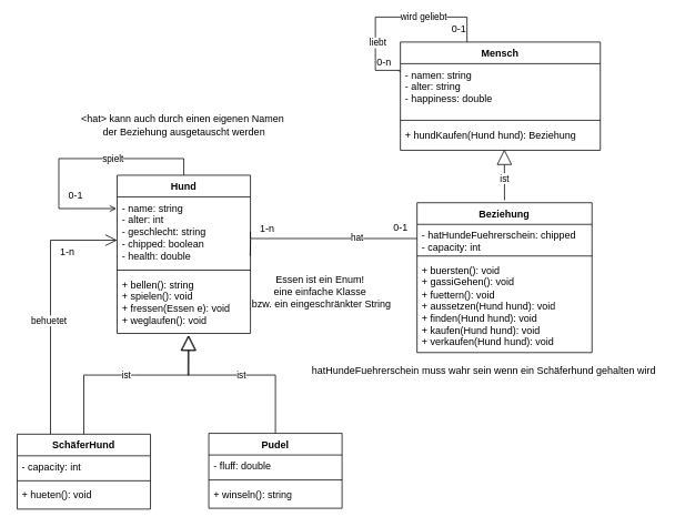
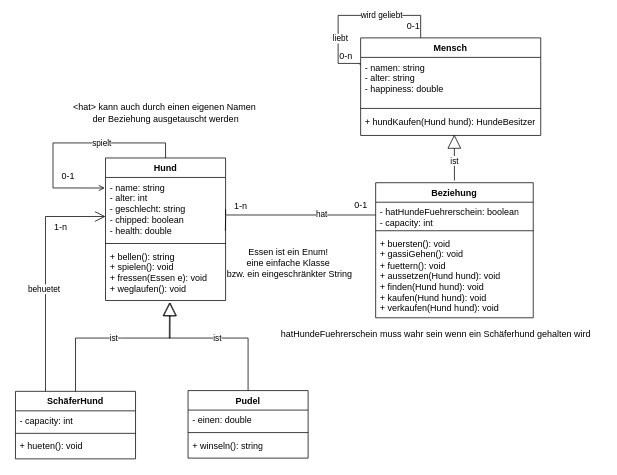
  <mxCell id="0" />
  <mxCell id="1" parent="0" />
  <mxCell id="2" value="Hund" style="swimlane;fontStyle=1;align=center;verticalAlign=top;childLayout=stackLayout;horizontal=1;startSize=26;horizontalStack=0;resizeParent=1;resizeParentMax=0;resizeLast=0;collapsible=1;marginBottom=0;whiteSpace=wrap;html=1;" parent="1" vertex="1"><mxGeometry x="140" y="210" width="160" height="190" as="geometry" /></mxCell>
  <mxCell id="3" value="- name: string&lt;div&gt;- alter: int&lt;/div&gt;&lt;div&gt;-&lt;span style=&quot;background-color: initial;&quot;&gt;&amp;nbsp;geschlecht: string&lt;/span&gt;&lt;div&gt;- chipped: boolean&lt;/div&gt;&lt;div&gt;- health: double&lt;/div&gt;&lt;/div&gt;" style="text;strokeColor=none;fillColor=none;align=left;verticalAlign=top;spacingLeft=4;spacingRight=4;overflow=hidden;rotatable=0;points=[[0,0.5],[1,0.5]];portConstraint=eastwest;whiteSpace=wrap;html=1;" parent="2" vertex="1"><mxGeometry y="26" width="160" height="84" as="geometry" /></mxCell>
  <mxCell id="4" value="" style="line;strokeWidth=1;fillColor=none;align=left;verticalAlign=middle;spacingTop=-1;spacingLeft=3;spacingRight=3;rotatable=0;labelPosition=right;points=[];portConstraint=eastwest;strokeColor=inherit;" parent="2" vertex="1"><mxGeometry y="110" width="160" height="8" as="geometry" /></mxCell>
  <mxCell id="5" value="+ bellen(): string&lt;div&gt;+ spielen(): void&lt;/div&gt;&lt;div&gt;+ fressen(Essen e): void&lt;/div&gt;&lt;div&gt;+ weglaufen(): void&lt;/div&gt;" style="text;strokeColor=none;fillColor=none;align=left;verticalAlign=top;spacingLeft=4;spacingRight=4;overflow=hidden;rotatable=0;points=[[0,0.5],[1,0.5]];portConstraint=eastwest;whiteSpace=wrap;html=1;" parent="2" vertex="1"><mxGeometry y="118" width="160" height="72" as="geometry" /></mxCell>
  <mxCell id="6" value="Mensch" style="swimlane;fontStyle=1;align=center;verticalAlign=top;childLayout=stackLayout;horizontal=1;startSize=26;horizontalStack=0;resizeParent=1;resizeParentMax=0;resizeLast=0;collapsible=1;marginBottom=0;whiteSpace=wrap;html=1;" parent="1" vertex="1"><mxGeometry x="480" y="50" width="240" height="130" as="geometry" /></mxCell>
  <mxCell id="7" value="&lt;div&gt;- namen: string&lt;/div&gt;&lt;div&gt;- alter: string&lt;/div&gt;&lt;div&gt;- happiness: double&lt;/div&gt;" style="text;strokeColor=none;fillColor=none;align=left;verticalAlign=top;spacingLeft=4;spacingRight=4;overflow=hidden;rotatable=0;points=[[0,0.5],[1,0.5]];portConstraint=eastwest;whiteSpace=wrap;html=1;" parent="6" vertex="1"><mxGeometry y="26" width="240" height="64" as="geometry" /></mxCell>
  <mxCell id="8" value="" style="line;strokeWidth=1;fillColor=none;align=left;verticalAlign=middle;spacingTop=-1;spacingLeft=3;spacingRight=3;rotatable=0;labelPosition=right;points=[];portConstraint=eastwest;strokeColor=inherit;" parent="6" vertex="1"><mxGeometry y="90" width="240" height="8" as="geometry" /></mxCell>
- <mxCell id="9" value="+ hundKaufen(Hund hund): Beziehung" style="text;strokeColor=none;fillColor=none;align=left;verticalAlign=top;spacingLeft=4;spacingRight=4;overflow=hidden;rotatable=0;points=[[0,0.5],[1,0.5]];portConstraint=eastwest;whiteSpace=wrap;html=1;" parent="6" vertex="1"><mxGeometry y="98" width="240" height="32" as="geometry" /></mxCell>
+ <mxCell id="9" value="+ hundKaufen(Hund hund): HundeBesitzer" style="text;strokeColor=none;fillColor=none;align=left;verticalAlign=top;spacingLeft=4;spacingRight=4;overflow=hidden;rotatable=0;points=[[0,0.5],[1,0.5]];portConstraint=eastwest;whiteSpace=wrap;html=1;" parent="6" vertex="1"><mxGeometry y="98" width="240" height="32" as="geometry" /></mxCell>
  <mxCell id="10" value="SchäferHund" style="swimlane;fontStyle=1;align=center;verticalAlign=top;childLayout=stackLayout;horizontal=1;startSize=26;horizontalStack=0;resizeParent=1;resizeParentMax=0;resizeLast=0;collapsible=1;marginBottom=0;whiteSpace=wrap;html=1;" parent="1" vertex="1"><mxGeometry x="20" y="521" width="160" height="90" as="geometry" /></mxCell>
  <mxCell id="11" value="- capacity: int" style="text;strokeColor=none;fillColor=none;align=left;verticalAlign=top;spacingLeft=4;spacingRight=4;overflow=hidden;rotatable=0;points=[[0,0.5],[1,0.5]];portConstraint=eastwest;whiteSpace=wrap;html=1;" parent="10" vertex="1"><mxGeometry y="26" width="160" height="26" as="geometry" /></mxCell>
  <mxCell id="12" value="" style="line;strokeWidth=1;fillColor=none;align=left;verticalAlign=middle;spacingTop=-1;spacingLeft=3;spacingRight=3;rotatable=0;labelPosition=right;points=[];portConstraint=eastwest;strokeColor=inherit;" parent="10" vertex="1"><mxGeometry y="52" width="160" height="8" as="geometry" /></mxCell>
  <mxCell id="13" value="&lt;div&gt;+ hueten(): void&lt;/div&gt;" style="text;strokeColor=none;fillColor=none;align=left;verticalAlign=top;spacingLeft=4;spacingRight=4;overflow=hidden;rotatable=0;points=[[0,0.5],[1,0.5]];portConstraint=eastwest;whiteSpace=wrap;html=1;" parent="10" vertex="1"><mxGeometry y="60" width="160" height="30" as="geometry" /></mxCell>
  <mxCell id="14" value="ist" style="endArrow=block;endSize=16;endFill=0;html=1;rounded=0;entryX=0.538;entryY=1.031;entryDx=0;entryDy=0;entryPerimeter=0;exitX=0.5;exitY=0;exitDx=0;exitDy=0;" parent="1" source="10" target="5" edge="1"><mxGeometry width="160" relative="1" as="geometry"><mxPoint x="100" y="480" as="sourcePoint" /><mxPoint x="228.8" y="409.996" as="targetPoint" /><Array as="points"><mxPoint x="100" y="450" /><mxPoint x="160" y="450" /><mxPoint x="226" y="450" /></Array></mxGeometry></mxCell>
  <mxCell id="15" value="hatHundeFuehrerschein muss wahr sein wenn ein Schäferhund gehalten wird" style="text;html=1;align=center;verticalAlign=middle;resizable=0;points=[];autosize=1;strokeColor=none;fillColor=none;" parent="1" vertex="1"><mxGeometry x="360" y="430" width="440" height="30" as="geometry" /></mxCell>
  <mxCell id="16" value="Beziehung" style="swimlane;fontStyle=1;align=center;verticalAlign=top;childLayout=stackLayout;horizontal=1;startSize=26;horizontalStack=0;resizeParent=1;resizeParentMax=0;resizeLast=0;collapsible=1;marginBottom=0;whiteSpace=wrap;html=1;" parent="1" vertex="1"><mxGeometry x="500" y="243" width="210" height="180" as="geometry" /></mxCell>
- <mxCell id="17" value="- hatHundeFuehrerschein: chipped&lt;div&gt;- capacity: int&lt;/div&gt;" style="text;strokeColor=none;fillColor=none;align=left;verticalAlign=top;spacingLeft=4;spacingRight=4;overflow=hidden;rotatable=0;points=[[0,0.5],[1,0.5]];portConstraint=eastwest;whiteSpace=wrap;html=1;" parent="16" vertex="1"><mxGeometry y="26" width="210" height="34" as="geometry" /></mxCell>
+ <mxCell id="17" value="- hatHundeFuehrerschein: boolean&lt;div&gt;- capacity: int&lt;/div&gt;" style="text;strokeColor=none;fillColor=none;align=left;verticalAlign=top;spacingLeft=4;spacingRight=4;overflow=hidden;rotatable=0;points=[[0,0.5],[1,0.5]];portConstraint=eastwest;whiteSpace=wrap;html=1;" parent="16" vertex="1"><mxGeometry y="26" width="210" height="34" as="geometry" /></mxCell>
  <mxCell id="18" value="" style="line;strokeWidth=1;fillColor=none;align=left;verticalAlign=middle;spacingTop=-1;spacingLeft=3;spacingRight=3;rotatable=0;labelPosition=right;points=[];portConstraint=eastwest;strokeColor=inherit;" parent="16" vertex="1"><mxGeometry y="60" width="210" height="8" as="geometry" /></mxCell>
  <mxCell id="19" value="+ buersten(): void&lt;div&gt;+ gassiGehen(): void&lt;br&gt;&lt;/div&gt;&lt;div&gt;+ fuettern(): void&lt;/div&gt;&lt;div&gt;+ aussetzen(Hund hund): void&lt;/div&gt;&lt;div&gt;+ finden(Hund hund): void&lt;/div&gt;&lt;div&gt;+ kaufen(Hund hund): void&lt;/div&gt;&lt;div&gt;+ verkaufen(Hund hund):&amp;nbsp;&lt;span style=&quot;background-color: initial;&quot;&gt;void&lt;/span&gt;&lt;/div&gt;" style="text;strokeColor=none;fillColor=none;align=left;verticalAlign=top;spacingLeft=4;spacingRight=4;overflow=hidden;rotatable=0;points=[[0,0.5],[1,0.5]];portConstraint=eastwest;whiteSpace=wrap;html=1;" parent="16" vertex="1"><mxGeometry y="68" width="210" height="112" as="geometry" /></mxCell>
  <mxCell id="20" value="ist" style="endArrow=block;endSize=16;endFill=0;html=1;rounded=0;entryX=0.52;entryY=0.969;entryDx=0;entryDy=0;entryPerimeter=0;" parent="1" target="9" edge="1"><mxGeometry x="-0.146" width="160" relative="1" as="geometry"><mxPoint x="605" y="240" as="sourcePoint" /><mxPoint x="239" y="365" as="targetPoint" /><mxPoint as="offset" /></mxGeometry></mxCell>
  <mxCell id="21" value="Pudel" style="swimlane;fontStyle=1;align=center;verticalAlign=top;childLayout=stackLayout;horizontal=1;startSize=26;horizontalStack=0;resizeParent=1;resizeParentMax=0;resizeLast=0;collapsible=1;marginBottom=0;whiteSpace=wrap;html=1;" parent="1" vertex="1"><mxGeometry x="250" y="520" width="160" height="90" as="geometry" /></mxCell>
- <mxCell id="22" value="- fluff: double" style="text;strokeColor=none;fillColor=none;align=left;verticalAlign=top;spacingLeft=4;spacingRight=4;overflow=hidden;rotatable=0;points=[[0,0.5],[1,0.5]];portConstraint=eastwest;whiteSpace=wrap;html=1;" parent="21" vertex="1"><mxGeometry y="26" width="160" height="26" as="geometry" /></mxCell>
+ <mxCell id="22" value="- einen: double" style="text;strokeColor=none;fillColor=none;align=left;verticalAlign=top;spacingLeft=4;spacingRight=4;overflow=hidden;rotatable=0;points=[[0,0.5],[1,0.5]];portConstraint=eastwest;whiteSpace=wrap;html=1;" parent="21" vertex="1"><mxGeometry y="26" width="160" height="26" as="geometry" /></mxCell>
  <mxCell id="23" value="" style="line;strokeWidth=1;fillColor=none;align=left;verticalAlign=middle;spacingTop=-1;spacingLeft=3;spacingRight=3;rotatable=0;labelPosition=right;points=[];portConstraint=eastwest;strokeColor=inherit;" parent="21" vertex="1"><mxGeometry y="52" width="160" height="8" as="geometry" /></mxCell>
  <mxCell id="24" value="+ winseln(): string" style="text;strokeColor=none;fillColor=none;align=left;verticalAlign=top;spacingLeft=4;spacingRight=4;overflow=hidden;rotatable=0;points=[[0,0.5],[1,0.5]];portConstraint=eastwest;whiteSpace=wrap;html=1;" parent="21" vertex="1"><mxGeometry y="60" width="160" height="30" as="geometry" /></mxCell>
  <mxCell id="25" value="ist" style="endArrow=block;endSize=16;endFill=0;html=1;rounded=0;entryX=0.533;entryY=1.031;entryDx=0;entryDy=0;entryPerimeter=0;exitX=0.5;exitY=0;exitDx=0;exitDy=0;" parent="1" source="21" target="5" edge="1"><mxGeometry width="160" relative="1" as="geometry"><mxPoint x="330" y="479" as="sourcePoint" /><mxPoint x="456" y="374" as="targetPoint" /><Array as="points"><mxPoint x="330" y="450" /><mxPoint x="225" y="450" /></Array></mxGeometry></mxCell>
  <mxCell id="26" value="" style="endArrow=none;html=1;edgeStyle=orthogonalEdgeStyle;rounded=0;exitX=1;exitY=0.5;exitDx=0;exitDy=0;entryX=0;entryY=0.5;entryDx=0;entryDy=0;" parent="1" source="3" target="17" edge="1"><mxGeometry relative="1" as="geometry"><mxPoint x="399" y="397" as="sourcePoint" /><mxPoint x="479" y="340" as="targetPoint" /><Array as="points"><mxPoint x="300" y="286" /></Array></mxGeometry></mxCell>
  <mxCell id="27" value="hat" style="edgeLabel;html=1;align=center;verticalAlign=middle;resizable=0;points=[];" parent="26" vertex="1" connectable="0"><mxGeometry x="0.299" y="2" relative="1" as="geometry"><mxPoint as="offset" /></mxGeometry></mxCell>
  <mxCell id="28" value="0-1" style="text;html=1;align=center;verticalAlign=middle;resizable=0;points=[];autosize=1;strokeColor=none;fillColor=none;" parent="1" vertex="1"><mxGeometry x="460" y="258" width="40" height="30" as="geometry" /></mxCell>
  <mxCell id="29" value="" style="endArrow=none;html=1;edgeStyle=orthogonalEdgeStyle;rounded=0;exitX=0.998;exitY=0.844;exitDx=0;exitDy=0;entryX=0.002;entryY=0.924;entryDx=0;entryDy=0;entryPerimeter=0;exitPerimeter=0;" parent="1" source="3" target="30" edge="1"><mxGeometry relative="1" as="geometry"><mxPoint x="300" y="282" as="sourcePoint" /><mxPoint x="500" y="300" as="targetPoint" /><Array as="points" /></mxGeometry></mxCell>
  <mxCell id="30" value="1-n" style="text;html=1;align=center;verticalAlign=middle;resizable=0;points=[];autosize=1;strokeColor=none;fillColor=none;" parent="1" vertex="1"><mxGeometry x="300" y="260" width="40" height="30" as="geometry" /></mxCell>
  <mxCell id="31" value="1-n" style="text;html=1;align=center;verticalAlign=middle;resizable=0;points=[];autosize=1;strokeColor=none;fillColor=none;" parent="1" vertex="1"><mxGeometry x="60" y="288" width="40" height="30" as="geometry" /></mxCell>
  <mxCell id="32" value="&amp;lt;hat&amp;gt; kann auch durch einen eigenen Namen&amp;nbsp;&lt;div&gt;der Beziehung ausgetauscht werden&lt;/div&gt;" style="text;html=1;align=center;verticalAlign=middle;resizable=0;points=[];autosize=1;strokeColor=none;fillColor=none;" parent="1" vertex="1"><mxGeometry x="85" y="130" width="270" height="40" as="geometry" /></mxCell>
  <mxCell id="33" value="Essen ist ein Enum!&amp;nbsp;&lt;div&gt;eine einfache Klasse&amp;nbsp;&lt;div&gt;bzw. ein eingeschränkter String&lt;/div&gt;&lt;/div&gt;" style="text;html=1;align=center;verticalAlign=middle;resizable=0;points=[];autosize=1;strokeColor=none;fillColor=none;" parent="1" vertex="1"><mxGeometry x="290" y="320" width="190" height="60" as="geometry" /></mxCell>
  <mxCell id="34" value="0-1" style="text;html=1;align=center;verticalAlign=middle;resizable=0;points=[];autosize=1;strokeColor=none;fillColor=none;" parent="1" vertex="1"><mxGeometry x="530" y="20" width="40" height="30" as="geometry" /></mxCell>
  <mxCell id="35" value="0-n" style="text;html=1;align=center;verticalAlign=middle;resizable=0;points=[];autosize=1;strokeColor=none;fillColor=none;" parent="1" vertex="1"><mxGeometry x="440" y="60" width="40" height="30" as="geometry" /></mxCell>
  <mxCell id="36" value="" style="endArrow=none;html=1;edgeStyle=orthogonalEdgeStyle;rounded=0;exitX=0.5;exitY=0;exitDx=0;exitDy=0;entryX=-0.005;entryY=0.156;entryDx=0;entryDy=0;entryPerimeter=0;" parent="1" edge="1"><mxGeometry relative="1" as="geometry"><mxPoint x="560" y="50" as="sourcePoint" /><mxPoint x="479.2" y="85.984" as="targetPoint" /><Array as="points"><mxPoint x="560" y="20" /><mxPoint x="450" y="20" /><mxPoint x="450" y="84" /></Array></mxGeometry></mxCell>
  <mxCell id="37" value="liebt" style="edgeLabel;html=1;align=center;verticalAlign=middle;resizable=0;points=[];" parent="36" vertex="1" connectable="0"><mxGeometry x="0.299" y="2" relative="1" as="geometry"><mxPoint y="17" as="offset" /></mxGeometry></mxCell>
  <mxCell id="38" value="wird geliebt" style="edgeLabel;html=1;align=center;verticalAlign=middle;resizable=0;points=[];" parent="36" vertex="1" connectable="0"><mxGeometry x="-0.294" y="-1" relative="1" as="geometry"><mxPoint as="offset" /></mxGeometry></mxCell>
  <mxCell id="39" value="0-1" style="text;html=1;align=center;verticalAlign=middle;resizable=0;points=[];autosize=1;strokeColor=none;fillColor=none;" parent="1" vertex="1"><mxGeometry x="70" y="220" width="40" height="30" as="geometry" /></mxCell>
  <mxCell id="40" value="" style="endArrow=open;endFill=1;endSize=12;html=1;rounded=0;entryX=-0.012;entryY=0.31;entryDx=0;entryDy=0;entryPerimeter=0;exitX=0.25;exitY=0;exitDx=0;exitDy=0;" parent="1" source="10" edge="1"><mxGeometry width="160" relative="1" as="geometry"><mxPoint x="60" y="547" as="sourcePoint" /><mxPoint x="140" y="288.04" as="targetPoint" /><Array as="points"><mxPoint x="60" y="288" /></Array></mxGeometry></mxCell>
  <mxCell id="41" value="behuetet" style="edgeLabel;html=1;align=center;verticalAlign=middle;resizable=0;points=[];" parent="40" vertex="1" connectable="0"><mxGeometry x="-0.122" y="3" relative="1" as="geometry"><mxPoint as="offset" /></mxGeometry></mxCell>
  <mxCell id="42" value="" style="endArrow=open;html=1;edgeStyle=orthogonalEdgeStyle;rounded=0;exitX=0.5;exitY=0;exitDx=0;exitDy=0;entryX=-0.006;entryY=0.167;entryDx=0;entryDy=0;entryPerimeter=0;" parent="1" source="2" target="3" edge="1"><mxGeometry relative="1" as="geometry"><mxPoint x="100" y="144" as="sourcePoint" /><mxPoint x="100" y="180" as="targetPoint" /><Array as="points"><mxPoint x="220" y="190" /><mxPoint x="70" y="190" /><mxPoint x="70" y="250" /></Array></mxGeometry></mxCell>
  <mxCell id="43" value="spielt" style="edgeLabel;html=1;align=center;verticalAlign=middle;resizable=0;points=[];" parent="42" vertex="1" connectable="0"><mxGeometry x="-0.294" y="-1" relative="1" as="geometry"><mxPoint as="offset" /></mxGeometry></mxCell>
